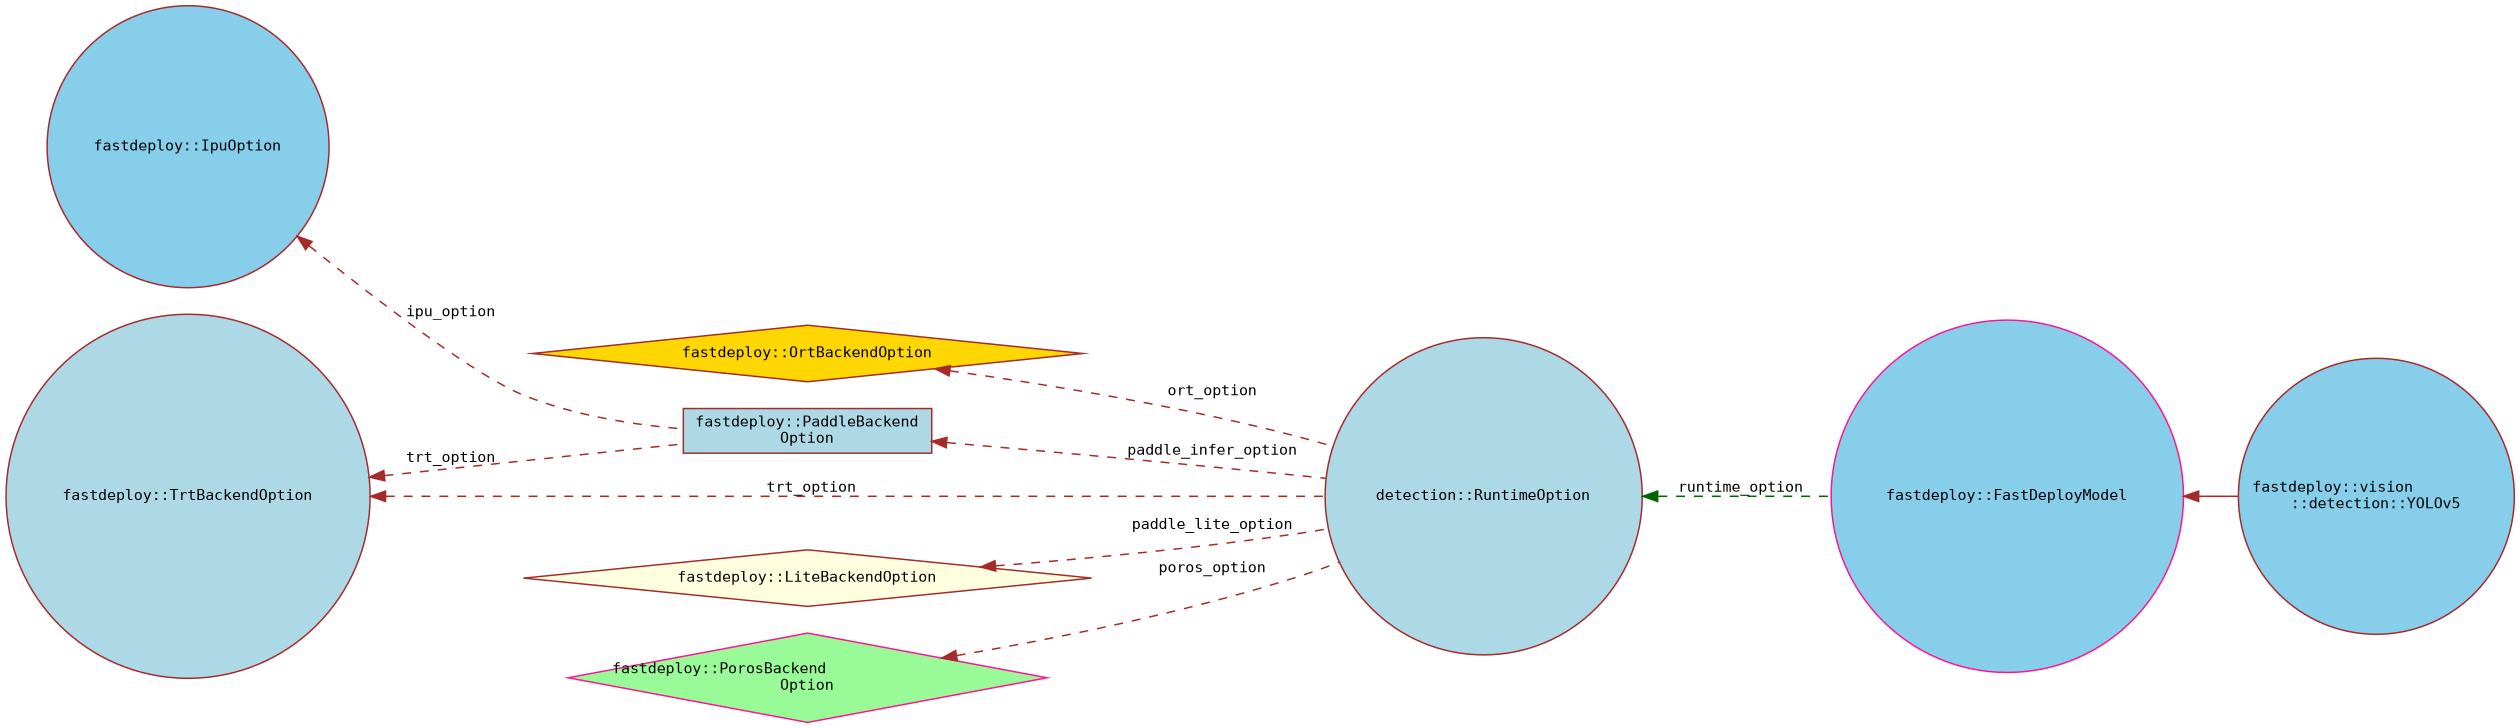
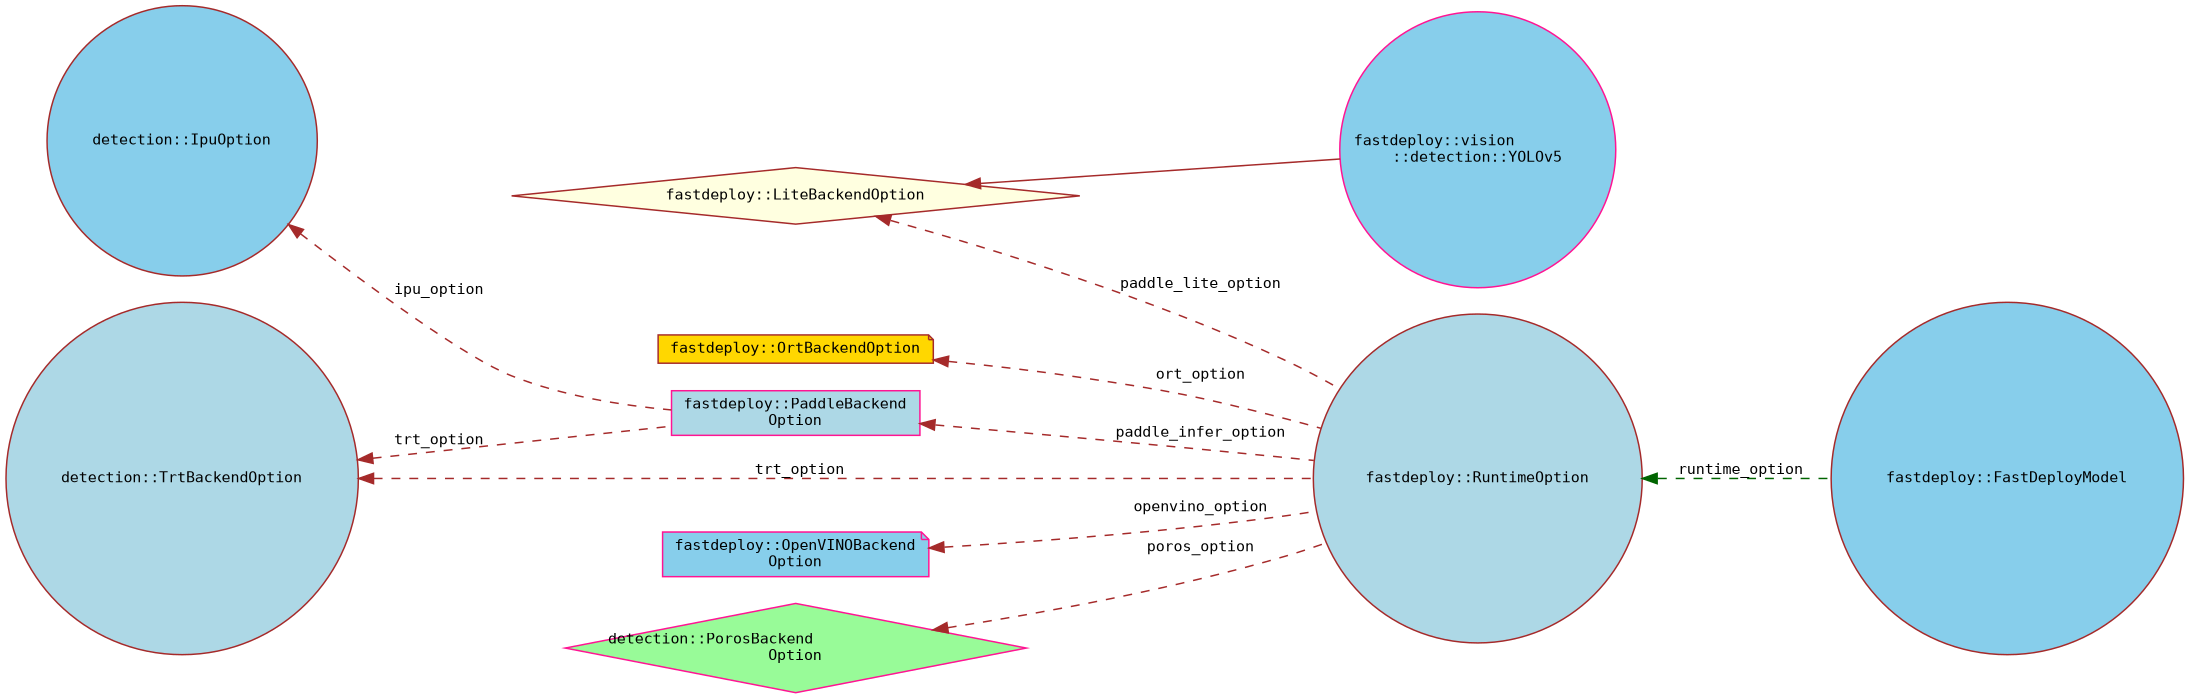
  digraph {
    fontname="DejaVu Sans Mono"
    rankdir=LR
    node [color=brown fillcolor=skyblue fontname="DejaVu Sans Mono" fontsize=10 shape=circle style=filled]
    edge [color=brown dir=back fontname="DejaVu Sans Mono" fontsize=10 labelfontname=Helvetica labelfontsize=10 style=dashed]
-   n1 [fontcolor=black height=0.2 label="fastdeploy::vision\l::detection::YOLOv5" width=0.4]
-   n2 [color=deeppink height=0.2 label="fastdeploy::FastDeployModel" width=0.4]
-   n3 [fillcolor=lightblue height=0.2 label="detection::RuntimeOption" width=0.4]
-   n4 [fillcolor=gold height=0.2 label="fastdeploy::OrtBackendOption" shape=diamond width=0.4]
-   n5 [fillcolor=lightblue height=0.2 label="fastdeploy::PaddleBackend\lOption" shape=box width=0.4]
-   n6 [height=0.2 label="fastdeploy::IpuOption" width=0.4]
-   n7 [fillcolor=lightblue height=0.2 label="fastdeploy::TrtBackendOption" width=0.4]
+   n1 [color=deeppink fontcolor=black height=0.2 label="fastdeploy::vision\l::detection::YOLOv5" width=0.4]
+   n2 [height=0.2 label="fastdeploy::FastDeployModel" width=0.4]
+   n3 [fillcolor=lightblue height=0.2 label="fastdeploy::RuntimeOption" width=0.4]
+   n4 [fillcolor=gold height=0.2 label="fastdeploy::OrtBackendOption" shape=note width=0.4]
+   n5 [color=deeppink fillcolor=lightblue height=0.2 label="fastdeploy::PaddleBackend\lOption" shape=box width=0.4]
+   n6 [height=0.2 label="detection::IpuOption" width=0.4]
+   n7 [fillcolor=lightblue height=0.2 label="detection::TrtBackendOption" width=0.4]
    n8 [fillcolor=lightyellow height=0.2 label="fastdeploy::LiteBackendOption" shape=diamond width=0.4]
-   n10 [color=deeppink fillcolor=palegreen height=0.2 label="fastdeploy::PorosBackend\lOption" shape=diamond width=0.4]
-   n2 -> n1 [style=solid]
+   n9 [color=deeppink height=0.2 label="fastdeploy::OpenVINOBackend\lOption" shape=note width=0.4]
+   n10 [color=deeppink fillcolor=palegreen height=0.2 label="detection::PorosBackend\lOption" shape=diamond width=0.4]
+   n8 -> n1 [style=solid]
    n3 -> n2 [color=darkgreen label=" runtime_option"]
    n4 -> n3 [label=" ort_option"]
    n5 -> n3 [label=" paddle_infer_option"]
    n6 -> n5 [label=" ipu_option"]
    n7 -> n3 [label=" trt_option"]
    n7 -> n5 [label=" trt_option"]
    n8 -> n3 [label=" paddle_lite_option"]
+   n9 -> n3 [label=" openvino_option"]
    n10 -> n3 [label=" poros_option"]
  }
